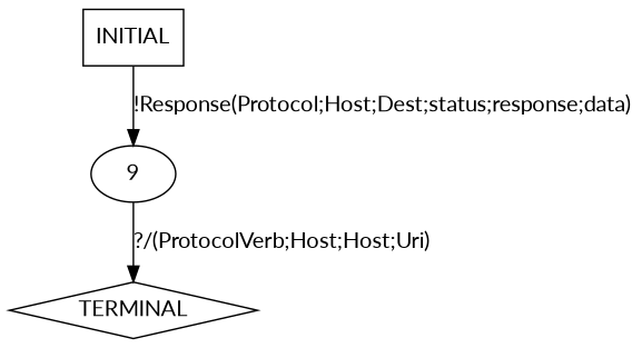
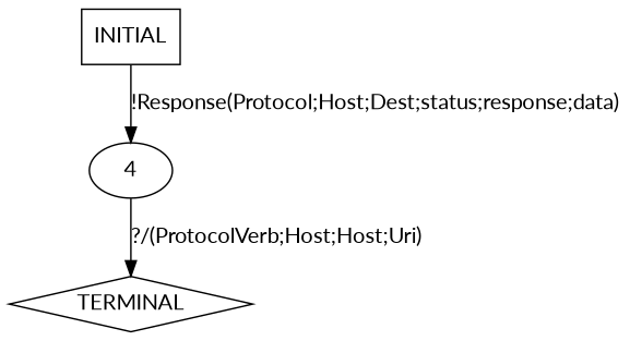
  digraph {
    fontname=Lato
    node [fontname=Lato]
    edge [fontname=Lato]
    n1 [label=TERMINAL shape=diamond]
    n2 [label=INITIAL shape=box]
-   n3 [label=9]
+   n3 [label=4]
    n2 -> n3 [label="!Response(Protocol;Host;Dest;status;response;data)"]
    n3 -> n1 [label="?/(ProtocolVerb;Host;Host;Uri)"]
  }
